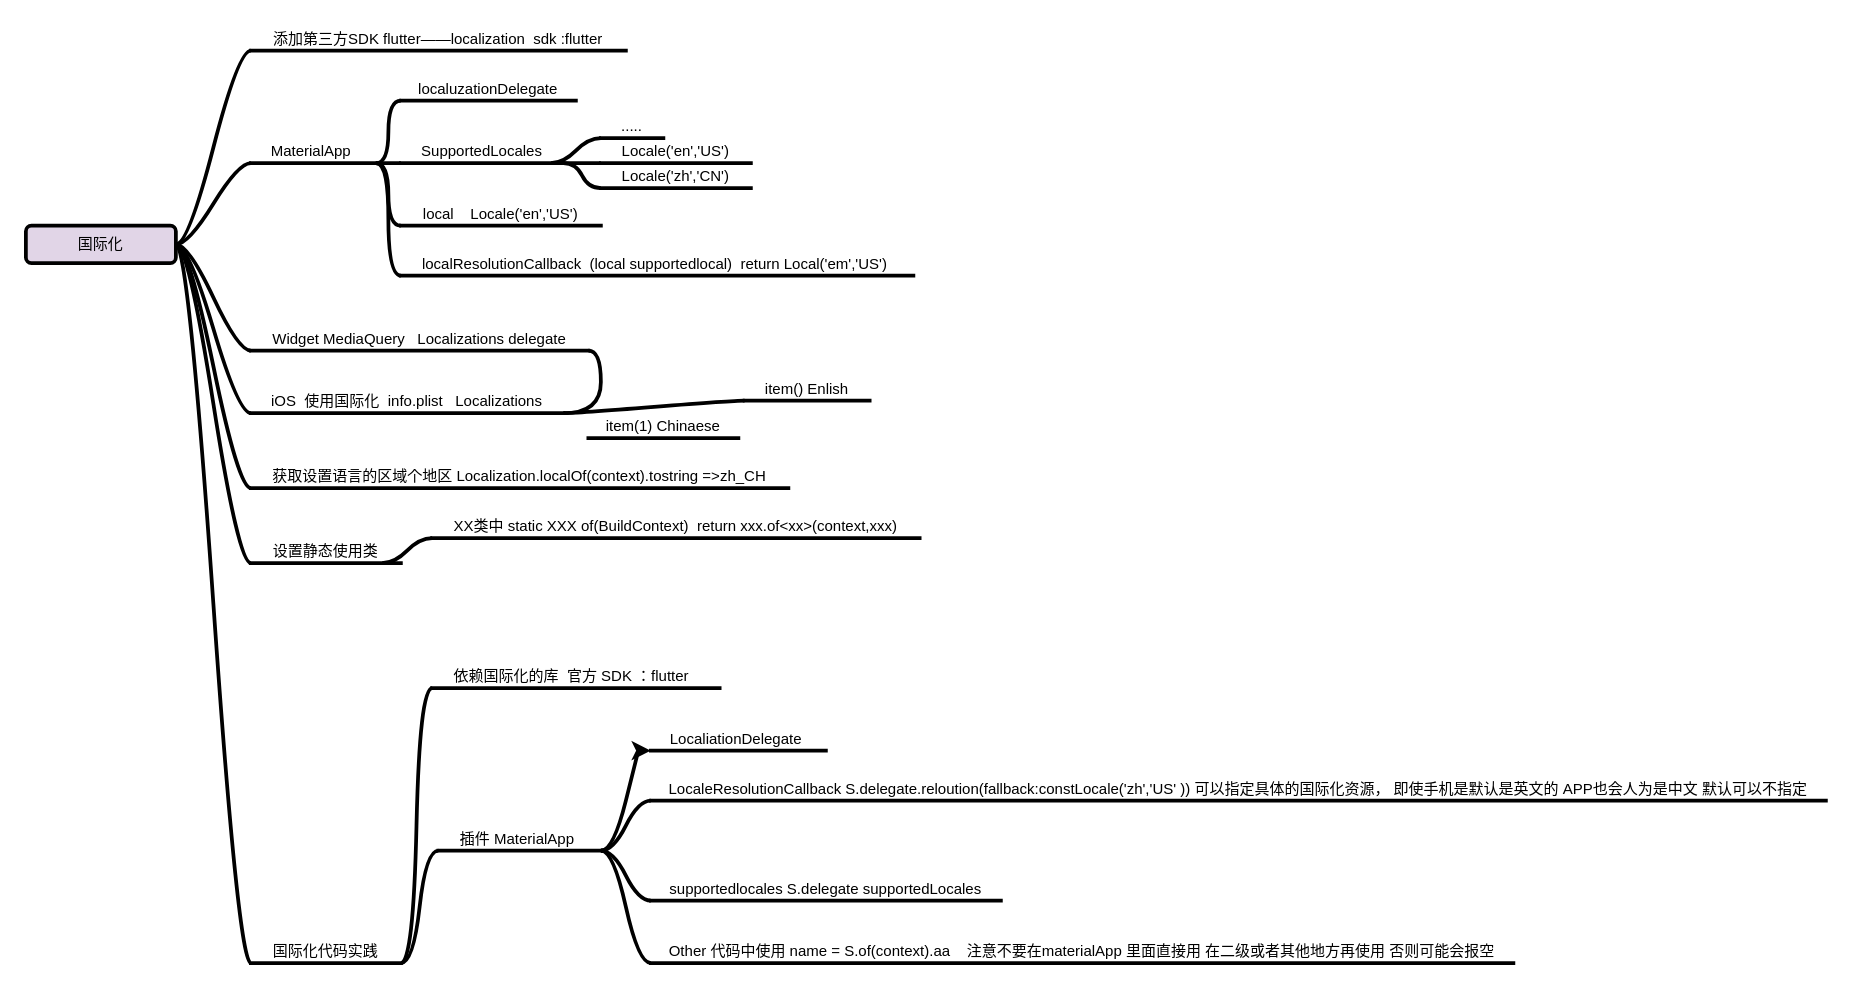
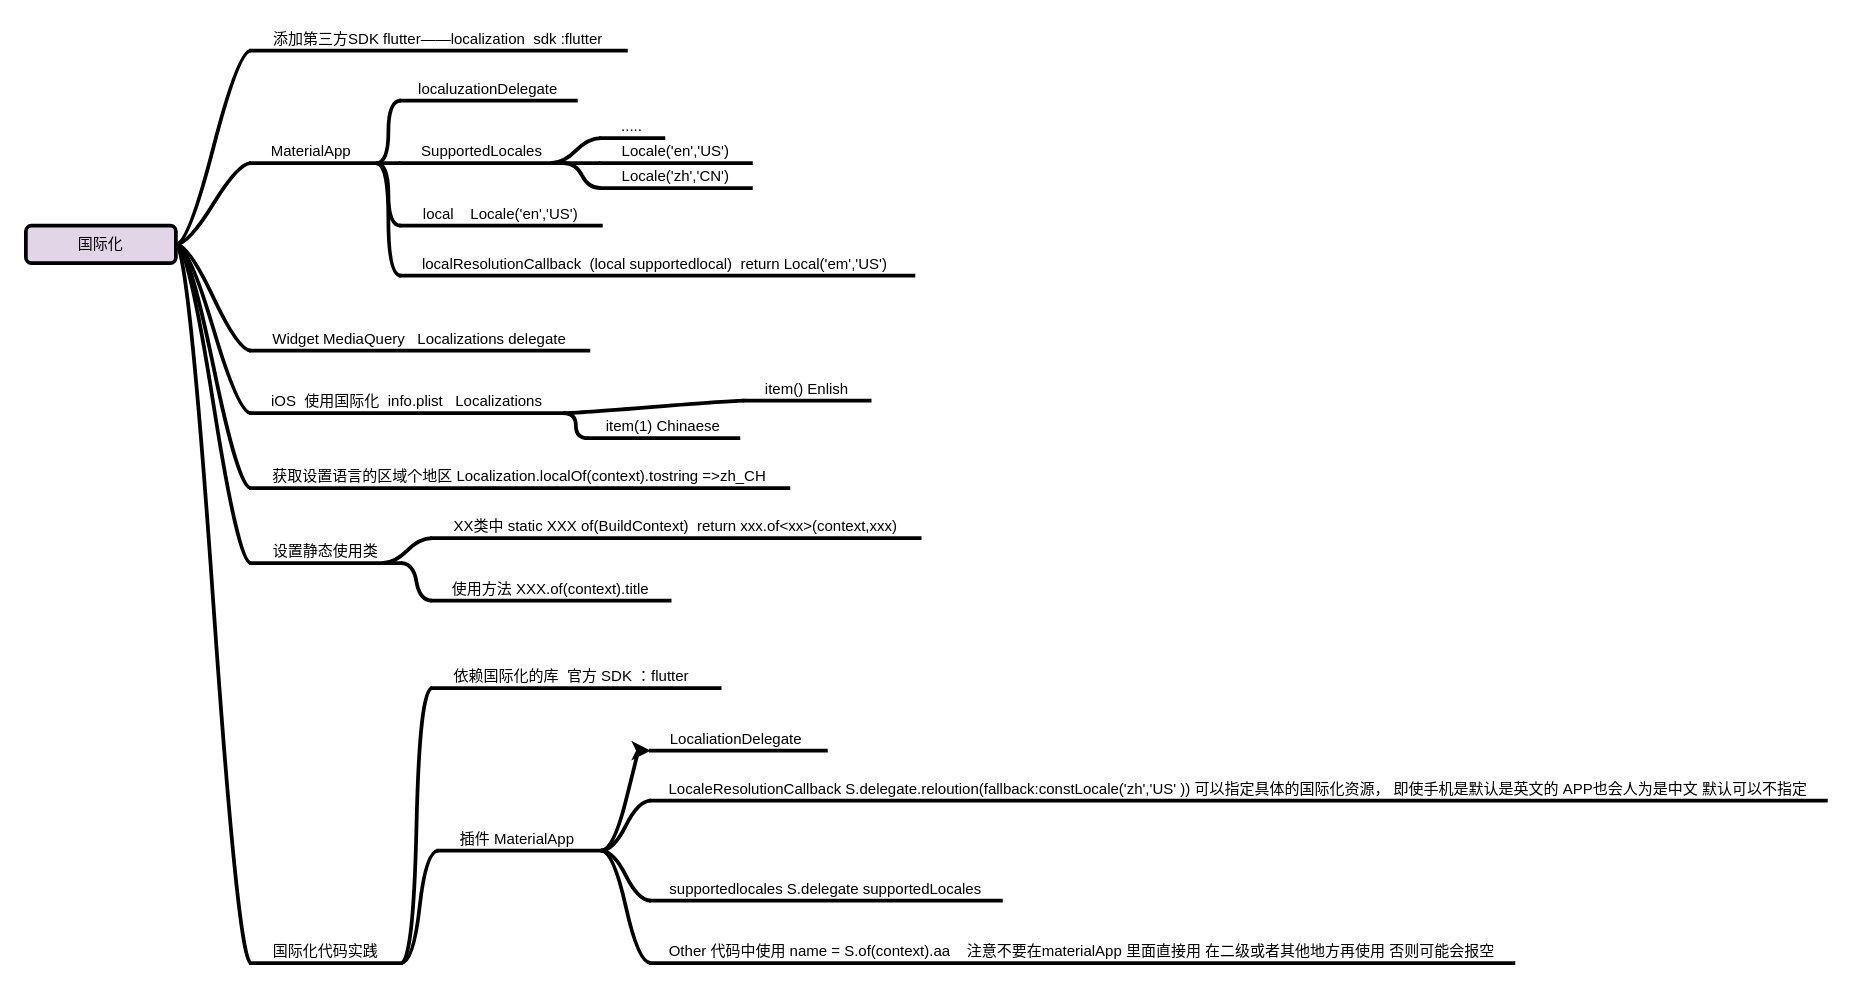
  <mxCell id="0" />
  <mxCell id="1" parent="0" />
  <mxCell id="2" value="国际化" style="rounded=1;whiteSpace=wrap;html=1;strokeWidth=3;fillColor=#e1d5e7;" vertex="1" parent="1"><mxGeometry x="20" y="180" width="120" height="30" as="geometry" /></mxCell>
  <mxCell id="3" value="添加第三方SDK flutter——localization&amp;nbsp; sdk :flutter" style="whiteSpace=wrap;html=1;shape=partialRectangle;top=0;left=0;bottom=1;right=0;points=[[0,1],[1,1]];strokeColor=#000000;fillColor=none;align=center;verticalAlign=bottom;routingCenterY=0.5;snapToPoint=1;container=1;recursiveResize=0;autosize=1;treeFolding=1;treeMoving=1;strokeWidth=3;" vertex="1" parent="1"><mxGeometry x="200" y="20" width="300" height="20" as="geometry" /></mxCell>
  <mxCell id="4" value="" style="edgeStyle=entityRelationEdgeStyle;startArrow=none;endArrow=none;segment=10;curved=1;exitX=1;exitY=0.5;exitDx=0;exitDy=0;strokeWidth=3;" edge="1" target="3" parent="1" source="2"><mxGeometry relative="1" as="geometry"><mxPoint x="160" y="60" as="sourcePoint" /></mxGeometry></mxCell>
  <mxCell id="5" value="MaterialApp&amp;nbsp;" style="whiteSpace=wrap;html=1;shape=partialRectangle;top=0;left=0;bottom=1;right=0;points=[[0,1],[1,1]];strokeColor=#000000;fillColor=none;align=center;verticalAlign=bottom;routingCenterY=0.5;snapToPoint=1;container=1;recursiveResize=0;autosize=1;treeFolding=1;treeMoving=1;strokeWidth=3;" vertex="1" parent="1"><mxGeometry x="200" y="110" width="100" height="20" as="geometry" /></mxCell>
  <mxCell id="6" value="" style="edgeStyle=entityRelationEdgeStyle;startArrow=none;endArrow=none;segment=10;curved=1;exitX=1;exitY=0.5;exitDx=0;exitDy=0;strokeWidth=3;" edge="1" target="5" parent="1" source="2"><mxGeometry relative="1" as="geometry"><mxPoint x="160" y="110" as="sourcePoint" /></mxGeometry></mxCell>
  <mxCell id="7" value="Widget MediaQuery&amp;nbsp; &amp;nbsp;Localizations delegate" style="whiteSpace=wrap;html=1;shape=partialRectangle;top=0;left=0;bottom=1;right=0;points=[[0,1],[1,1]];strokeColor=#000000;fillColor=none;align=center;verticalAlign=bottom;routingCenterY=0.5;snapToPoint=1;container=1;recursiveResize=0;autosize=1;treeFolding=1;treeMoving=1;strokeWidth=3;" vertex="1" parent="1"><mxGeometry x="200" y="260" width="270" height="20" as="geometry" /></mxCell>
  <mxCell id="8" value="" style="edgeStyle=entityRelationEdgeStyle;startArrow=none;endArrow=none;segment=10;curved=1;exitX=1;exitY=0.5;exitDx=0;exitDy=0;strokeWidth=3;" edge="1" target="7" parent="1" source="2"><mxGeometry relative="1" as="geometry"><mxPoint x="160" y="160" as="sourcePoint" /></mxGeometry></mxCell>
  <mxCell id="9" value="iOS&amp;nbsp; 使用国际化&amp;nbsp; info.plist&amp;nbsp; &amp;nbsp;Localizations" style="whiteSpace=wrap;html=1;shape=partialRectangle;top=0;left=0;bottom=1;right=0;points=[[0,1],[1,1]];strokeColor=#000000;fillColor=none;align=center;verticalAlign=bottom;routingCenterY=0.5;snapToPoint=1;container=1;recursiveResize=0;autosize=1;treeFolding=1;treeMoving=1;strokeWidth=3;" vertex="1" parent="1"><mxGeometry x="200" y="310" width="250" height="20" as="geometry" /></mxCell>
  <mxCell id="10" value="" style="edgeStyle=entityRelationEdgeStyle;startArrow=none;endArrow=none;segment=10;curved=1;exitX=1;exitY=0.5;exitDx=0;exitDy=0;strokeWidth=3;" edge="1" target="9" parent="1" source="2"><mxGeometry relative="1" as="geometry"><mxPoint x="160" y="210" as="sourcePoint" /></mxGeometry></mxCell>
  <mxCell id="11" value="获取设置语言的区域个地区 Localization.localOf(context).tostring =&amp;gt;zh_CH" style="whiteSpace=wrap;html=1;shape=partialRectangle;top=0;left=0;bottom=1;right=0;points=[[0,1],[1,1]];strokeColor=#000000;fillColor=none;align=center;verticalAlign=bottom;routingCenterY=0.5;snapToPoint=1;container=1;recursiveResize=0;autosize=1;treeFolding=1;treeMoving=1;strokeWidth=3;" vertex="1" parent="1"><mxGeometry x="200" y="370" width="430" height="20" as="geometry" /></mxCell>
  <mxCell id="12" value="" style="edgeStyle=entityRelationEdgeStyle;startArrow=none;endArrow=none;segment=10;curved=1;exitX=1;exitY=0.5;exitDx=0;exitDy=0;strokeWidth=3;" edge="1" target="11" parent="1" source="2"><mxGeometry relative="1" as="geometry"><mxPoint x="160" y="270" as="sourcePoint" /></mxGeometry></mxCell>
  <mxCell id="13" value="设置静态使用类" style="whiteSpace=wrap;html=1;shape=partialRectangle;top=0;left=0;bottom=1;right=0;points=[[0,1],[1,1]];strokeColor=#000000;fillColor=none;align=center;verticalAlign=bottom;routingCenterY=0.5;snapToPoint=1;container=1;recursiveResize=0;autosize=1;treeFolding=1;treeMoving=1;strokeWidth=3;" vertex="1" parent="1"><mxGeometry x="200" y="430" width="120" height="20" as="geometry" /></mxCell>
  <mxCell id="14" value="" style="edgeStyle=entityRelationEdgeStyle;startArrow=none;endArrow=none;segment=10;curved=1;exitX=1;exitY=0.5;exitDx=0;exitDy=0;strokeWidth=3;" edge="1" target="13" parent="1" source="2"><mxGeometry relative="1" as="geometry"><mxPoint x="160" y="330" as="sourcePoint" /></mxGeometry></mxCell>
  <mxCell id="15" value="国际化代码实践" style="whiteSpace=wrap;html=1;shape=partialRectangle;top=0;left=0;bottom=1;right=0;points=[[0,1],[1,1]];strokeColor=#000000;fillColor=none;align=center;verticalAlign=bottom;routingCenterY=0.5;snapToPoint=1;container=1;recursiveResize=0;autosize=1;treeFolding=1;treeMoving=1;strokeWidth=3;" vertex="1" parent="1"><mxGeometry x="200" y="750" width="120" height="20" as="geometry" /></mxCell>
  <mxCell id="16" value="" style="edgeStyle=entityRelationEdgeStyle;startArrow=none;endArrow=none;segment=10;curved=1;exitX=1;exitY=0.5;exitDx=0;exitDy=0;strokeWidth=3;" edge="1" target="15" parent="1" source="2"><mxGeometry relative="1" as="geometry"><mxPoint x="160" y="400" as="sourcePoint" /></mxGeometry></mxCell>
  <mxCell id="17" value="localuzationDelegate" style="whiteSpace=wrap;html=1;shape=partialRectangle;top=0;left=0;bottom=1;right=0;points=[[0,1],[1,1]];strokeColor=#000000;fillColor=none;align=center;verticalAlign=bottom;routingCenterY=0.5;snapToPoint=1;container=1;recursiveResize=0;autosize=1;treeFolding=1;treeMoving=1;strokeWidth=3;" vertex="1" parent="1"><mxGeometry x="320" y="60" width="140" height="20" as="geometry" /></mxCell>
  <mxCell id="18" value="" style="edgeStyle=entityRelationEdgeStyle;startArrow=none;endArrow=none;segment=10;curved=1;exitX=1;exitY=1;exitDx=0;exitDy=0;strokeWidth=3;" edge="1" target="17" parent="1" source="5"><mxGeometry relative="1" as="geometry"><mxPoint x="280" y="100" as="sourcePoint" /></mxGeometry></mxCell>
  <mxCell id="19" value="SupportedLocales" style="whiteSpace=wrap;html=1;shape=partialRectangle;top=0;left=0;bottom=1;right=0;points=[[0,1],[1,1]];strokeColor=#000000;fillColor=none;align=center;verticalAlign=bottom;routingCenterY=0.5;snapToPoint=1;container=1;recursiveResize=0;autosize=1;treeFolding=1;treeMoving=1;strokeWidth=3;" vertex="1" parent="1"><mxGeometry x="320" y="110" width="130" height="20" as="geometry" /></mxCell>
  <mxCell id="20" value="" style="edgeStyle=entityRelationEdgeStyle;startArrow=none;endArrow=none;segment=10;curved=1;strokeWidth=3;" edge="1" target="19" parent="1"><mxGeometry relative="1" as="geometry"><mxPoint x="300" y="130" as="sourcePoint" /></mxGeometry></mxCell>
  <mxCell id="21" value="local&amp;nbsp; &amp;nbsp; Locale('en','US')" style="whiteSpace=wrap;html=1;shape=partialRectangle;top=0;left=0;bottom=1;right=0;points=[[0,1],[1,1]];strokeColor=#000000;fillColor=none;align=center;verticalAlign=bottom;routingCenterY=0.5;snapToPoint=1;container=1;recursiveResize=0;autosize=1;treeFolding=1;treeMoving=1;strokeWidth=3;" vertex="1" parent="1"><mxGeometry x="320" y="160" width="160" height="20" as="geometry" /></mxCell>
  <mxCell id="22" value="" style="edgeStyle=entityRelationEdgeStyle;startArrow=none;endArrow=none;segment=10;curved=1;exitX=1;exitY=1;exitDx=0;exitDy=0;strokeWidth=3;" edge="1" target="21" parent="1" source="5"><mxGeometry relative="1" as="geometry"><mxPoint x="280" y="200" as="sourcePoint" /></mxGeometry></mxCell>
  <mxCell id="23" value="localResolutionCallback&amp;nbsp; (local supportedlocal)&amp;nbsp; return Local('em','US')&amp;nbsp;" style="whiteSpace=wrap;html=1;shape=partialRectangle;top=0;left=0;bottom=1;right=0;points=[[0,1],[1,1]];strokeColor=#000000;fillColor=none;align=center;verticalAlign=bottom;routingCenterY=0.5;snapToPoint=1;container=1;recursiveResize=0;autosize=1;treeFolding=1;treeMoving=1;strokeWidth=3;" vertex="1" parent="1"><mxGeometry x="320" y="200" width="410" height="20" as="geometry" /></mxCell>
  <mxCell id="24" value="" style="edgeStyle=entityRelationEdgeStyle;startArrow=none;endArrow=none;segment=10;curved=1;exitX=1;exitY=1;exitDx=0;exitDy=0;strokeWidth=3;" edge="1" target="23" parent="1" source="5"><mxGeometry relative="1" as="geometry"><mxPoint x="280" y="240" as="sourcePoint" /></mxGeometry></mxCell>
  <mxCell id="25" value="....." style="whiteSpace=wrap;html=1;shape=partialRectangle;top=0;left=0;bottom=1;right=0;points=[[0,1],[1,1]];strokeColor=#000000;fillColor=none;align=center;verticalAlign=bottom;routingCenterY=0.5;snapToPoint=1;container=1;recursiveResize=0;autosize=1;treeFolding=1;treeMoving=1;strokeWidth=3;" vertex="1" parent="1"><mxGeometry x="480" y="90" width="50" height="20" as="geometry" /></mxCell>
  <mxCell id="26" value="" style="edgeStyle=entityRelationEdgeStyle;startArrow=none;endArrow=none;segment=10;curved=1;strokeWidth=3;" edge="1" target="25" parent="1"><mxGeometry relative="1" as="geometry"><mxPoint x="440" y="130" as="sourcePoint" /></mxGeometry></mxCell>
  <mxCell id="27" value="Locale('en','US')" style="whiteSpace=wrap;html=1;shape=partialRectangle;top=0;left=0;bottom=1;right=0;points=[[0,1],[1,1]];strokeColor=#000000;fillColor=none;align=center;verticalAlign=bottom;routingCenterY=0.5;snapToPoint=1;container=1;recursiveResize=0;autosize=1;treeFolding=1;treeMoving=1;strokeWidth=3;" vertex="1" parent="1"><mxGeometry x="480" y="110" width="120" height="20" as="geometry" /></mxCell>
  <mxCell id="28" value="" style="edgeStyle=entityRelationEdgeStyle;startArrow=none;endArrow=none;segment=10;curved=1;exitX=1;exitY=1;exitDx=0;exitDy=0;strokeWidth=3;" edge="1" target="27" parent="1" source="19"><mxGeometry relative="1" as="geometry"><mxPoint x="440" y="150" as="sourcePoint" /></mxGeometry></mxCell>
  <mxCell id="29" value="Locale('zh','CN')" style="whiteSpace=wrap;html=1;shape=partialRectangle;top=0;left=0;bottom=1;right=0;points=[[0,1],[1,1]];strokeColor=#000000;fillColor=none;align=center;verticalAlign=bottom;routingCenterY=0.5;snapToPoint=1;container=1;recursiveResize=0;autosize=1;treeFolding=1;treeMoving=1;strokeWidth=3;" vertex="1" parent="1"><mxGeometry x="480" y="130" width="120" height="20" as="geometry" /></mxCell>
  <mxCell id="30" value="" style="edgeStyle=entityRelationEdgeStyle;startArrow=none;endArrow=none;segment=10;curved=1;exitX=1;exitY=1;exitDx=0;exitDy=0;strokeWidth=3;" edge="1" target="29" parent="1" source="19"><mxGeometry relative="1" as="geometry"><mxPoint x="440" y="170" as="sourcePoint" /></mxGeometry></mxCell>
  <mxCell id="31" value="item() Enlish" style="whiteSpace=wrap;html=1;shape=partialRectangle;top=0;left=0;bottom=1;right=0;points=[[0,1],[1,1]];strokeColor=#000000;fillColor=none;align=center;verticalAlign=bottom;routingCenterY=0.5;snapToPoint=1;container=1;recursiveResize=0;autosize=1;treeFolding=1;treeMoving=1;strokeWidth=3;" vertex="1" parent="1"><mxGeometry x="595" y="300" width="100" height="20" as="geometry" /></mxCell>
  <mxCell id="32" value="" style="edgeStyle=entityRelationEdgeStyle;startArrow=none;endArrow=none;segment=10;curved=1;exitX=1;exitY=1;exitDx=0;exitDy=0;strokeWidth=3;" edge="1" target="31" parent="1" source="9"><mxGeometry relative="1" as="geometry"><mxPoint x="430" y="340" as="sourcePoint" /></mxGeometry></mxCell>
  <mxCell id="33" value="item(1) Chinaese" style="whiteSpace=wrap;html=1;shape=partialRectangle;top=0;left=0;bottom=1;right=0;points=[[0,1],[1,1]];strokeColor=#000000;fillColor=none;align=center;verticalAlign=bottom;routingCenterY=0.5;snapToPoint=1;container=1;recursiveResize=0;autosize=1;treeFolding=1;treeMoving=1;strokeWidth=3;" vertex="1" parent="1"><mxGeometry x="470" y="330" width="120" height="20" as="geometry" /></mxCell>
- <mxCell id="34" value="" style="edgeStyle=entityRelationEdgeStyle;startArrow=none;endArrow=none;segment=10;curved=1;exitX=1;exitY=1;exitDx=0;exitDy=0;strokeWidth=3;" edge="1" target="7" parent="1" source="9"><mxGeometry relative="1" as="geometry"><mxPoint x="430" y="370" as="sourcePoint" /></mxGeometry></mxCell>
+ <mxCell id="34" value="" style="edgeStyle=entityRelationEdgeStyle;startArrow=none;endArrow=none;segment=10;curved=1;exitX=1;exitY=1;exitDx=0;exitDy=0;strokeWidth=3;" edge="1" target="33" parent="1" source="9"><mxGeometry relative="1" as="geometry"><mxPoint x="430" y="370" as="sourcePoint" /></mxGeometry></mxCell>
  <mxCell id="35" value="XX类中 static XXX of(BuildContext)&amp;nbsp; return xxx.of&amp;lt;xx&amp;gt;(context,xxx)" style="whiteSpace=wrap;html=1;shape=partialRectangle;top=0;left=0;bottom=1;right=0;points=[[0,1],[1,1]];strokeColor=#000000;fillColor=none;align=center;verticalAlign=bottom;routingCenterY=0.5;snapToPoint=1;container=1;recursiveResize=0;autosize=1;treeFolding=1;treeMoving=1;strokeWidth=3;" vertex="1" parent="1"><mxGeometry x="345" y="410" width="390" height="20" as="geometry" /></mxCell>
  <mxCell id="36" value="" style="edgeStyle=entityRelationEdgeStyle;startArrow=none;endArrow=none;segment=10;curved=1;strokeWidth=3;" edge="1" target="35" parent="1"><mxGeometry relative="1" as="geometry"><mxPoint x="305" y="450" as="sourcePoint" /></mxGeometry></mxCell>
+ <mxCell id="37" value="使用方法 XXX.of(context).title" style="whiteSpace=wrap;html=1;shape=partialRectangle;top=0;left=0;bottom=1;right=0;points=[[0,1],[1,1]];strokeColor=#000000;fillColor=none;align=center;verticalAlign=bottom;routingCenterY=0.5;snapToPoint=1;container=1;recursiveResize=0;autosize=1;treeFolding=1;treeMoving=1;strokeWidth=3;" vertex="1" parent="1"><mxGeometry x="345" y="460" width="190" height="20" as="geometry" /></mxCell>
+ <mxCell id="38" value="" style="edgeStyle=entityRelationEdgeStyle;startArrow=none;endArrow=none;segment=10;curved=1;exitX=1;exitY=1;exitDx=0;exitDy=0;strokeWidth=3;" edge="1" target="37" parent="1" source="13"><mxGeometry relative="1" as="geometry"><mxPoint x="305" y="500" as="sourcePoint" /></mxGeometry></mxCell>
  <mxCell id="39" value="依赖国际化的库&amp;nbsp; 官方 SDK ：flutter&amp;nbsp;&amp;nbsp;" style="whiteSpace=wrap;html=1;shape=partialRectangle;top=0;left=0;bottom=1;right=0;points=[[0,1],[1,1]];strokeColor=#000000;fillColor=none;align=center;verticalAlign=bottom;routingCenterY=0.5;snapToPoint=1;container=1;recursiveResize=0;autosize=1;treeFolding=1;treeMoving=1;strokeWidth=3;" vertex="1" parent="1"><mxGeometry x="345" y="530" width="230" height="20" as="geometry" /></mxCell>
  <mxCell id="40" value="" style="edgeStyle=entityRelationEdgeStyle;startArrow=none;endArrow=none;segment=10;curved=1;exitX=1;exitY=1;exitDx=0;exitDy=0;strokeWidth=3;" edge="1" target="39" parent="1" source="15"><mxGeometry relative="1" as="geometry"><mxPoint x="305" y="570" as="sourcePoint" /></mxGeometry></mxCell>
  <mxCell id="41" value="插件 MaterialApp&amp;nbsp;" style="whiteSpace=wrap;html=1;shape=partialRectangle;top=0;left=0;bottom=1;right=0;points=[[0,1],[1,1]];strokeColor=#000000;fillColor=none;align=center;verticalAlign=bottom;routingCenterY=0.5;snapToPoint=1;container=1;recursiveResize=0;autosize=1;treeFolding=1;treeMoving=1;strokeWidth=3;" vertex="1" parent="1"><mxGeometry x="350" y="660" width="130" height="20" as="geometry" /></mxCell>
  <mxCell id="42" value="" style="edgeStyle=entityRelationEdgeStyle;startArrow=none;endArrow=none;segment=10;curved=1;exitX=1;exitY=1;exitDx=0;exitDy=0;strokeWidth=3;" edge="1" target="41" parent="1" source="15"><mxGeometry relative="1" as="geometry"><mxPoint x="310" y="700" as="sourcePoint" /></mxGeometry></mxCell>
  <mxCell id="43" value="LocaliationDelegate&amp;nbsp;" style="whiteSpace=wrap;html=1;shape=partialRectangle;top=0;left=0;bottom=1;right=0;points=[[0,1],[1,1]];strokeColor=#000000;fillColor=none;align=center;verticalAlign=bottom;routingCenterY=0.5;snapToPoint=1;container=1;recursiveResize=0;autosize=1;treeFolding=1;treeMoving=1;strokeWidth=3;" vertex="1" parent="1"><mxGeometry x="520" y="580" width="140" height="20" as="geometry" /></mxCell>
  <mxCell id="44" value="" style="edgeStyle=entityRelationEdgeStyle;startArrow=none;endArrow=classic;segment=10;curved=1;exitX=1;exitY=1;exitDx=0;exitDy=0;strokeWidth=3;" edge="1" target="43" parent="1" source="41"><mxGeometry relative="1" as="geometry"><mxPoint x="480" y="620" as="sourcePoint" /></mxGeometry></mxCell>
  <mxCell id="45" value="LocaleResolutionCallback S.delegate.reloution(fallback:constLocale('zh','US' )) 可以指定具体的国际化资源， 即使手机是默认是英文的 APP也会人为是中文 默认可以不指定" style="whiteSpace=wrap;html=1;shape=partialRectangle;top=0;left=0;bottom=1;right=0;points=[[0,1],[1,1]];strokeColor=#000000;fillColor=none;align=center;verticalAlign=bottom;routingCenterY=0.5;snapToPoint=1;container=1;recursiveResize=0;autosize=1;treeFolding=1;treeMoving=1;strokeWidth=3;" vertex="1" parent="1"><mxGeometry x="520" y="620" width="940" height="20" as="geometry" /></mxCell>
  <mxCell id="46" value="" style="edgeStyle=entityRelationEdgeStyle;startArrow=none;endArrow=none;segment=10;curved=1;exitX=1;exitY=1;exitDx=0;exitDy=0;strokeWidth=3;" edge="1" target="45" parent="1" source="41"><mxGeometry relative="1" as="geometry"><mxPoint x="480" y="660" as="sourcePoint" /></mxGeometry></mxCell>
  <mxCell id="47" value="supportedlocales S.delegate supportedLocales" style="whiteSpace=wrap;html=1;shape=partialRectangle;top=0;left=0;bottom=1;right=0;points=[[0,1],[1,1]];strokeColor=#000000;fillColor=none;align=center;verticalAlign=bottom;routingCenterY=0.5;snapToPoint=1;container=1;recursiveResize=0;autosize=1;treeFolding=1;treeMoving=1;strokeWidth=3;" vertex="1" parent="1"><mxGeometry x="520" y="700" width="280" height="20" as="geometry" /></mxCell>
  <mxCell id="48" value="" style="edgeStyle=entityRelationEdgeStyle;startArrow=none;endArrow=none;segment=10;curved=1;exitX=1;exitY=1;exitDx=0;exitDy=0;strokeWidth=3;" edge="1" target="47" parent="1" source="41"><mxGeometry relative="1" as="geometry"><mxPoint x="480" y="740" as="sourcePoint" /></mxGeometry></mxCell>
  <mxCell id="49" value="Other 代码中使用 name = S.of(context).aa&amp;nbsp; &amp;nbsp; 注意不要在materialApp 里面直接用 在二级或者其他地方再使用 否则可能会报空" style="whiteSpace=wrap;html=1;shape=partialRectangle;top=0;left=0;bottom=1;right=0;points=[[0,1],[1,1]];strokeColor=#000000;fillColor=none;align=center;verticalAlign=bottom;routingCenterY=0.5;snapToPoint=1;container=1;recursiveResize=0;autosize=1;treeFolding=1;treeMoving=1;strokeWidth=3;" vertex="1" parent="1"><mxGeometry x="520" y="750" width="690" height="20" as="geometry" /></mxCell>
  <mxCell id="50" value="" style="edgeStyle=entityRelationEdgeStyle;startArrow=none;endArrow=none;segment=10;curved=1;exitX=1;exitY=1;exitDx=0;exitDy=0;strokeWidth=3;" edge="1" target="49" parent="1" source="41"><mxGeometry relative="1" as="geometry"><mxPoint x="480" y="790" as="sourcePoint" /></mxGeometry></mxCell>
